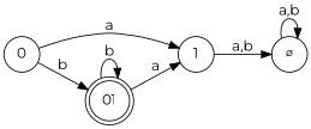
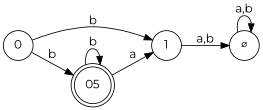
  digraph {
    fontname=Montserrat
    rankdir=LR
    node [fontname=Montserrat shape=circle]
    edge [fontname=Montserrat]
    1
    "∅"
-   01 [shape=doublecircle]
+   01 [shape=doublecircle label=05]
    0
    1 -> "∅" [label="a,b"]
    "∅" -> "∅" [label="a,b"]
    01 -> 1 [label=a]
    01 -> 01 [label=b]
-   0 -> 1 [label=a]
+   0 -> 1 [label=b]
    0 -> 01 [label=b]
  }
